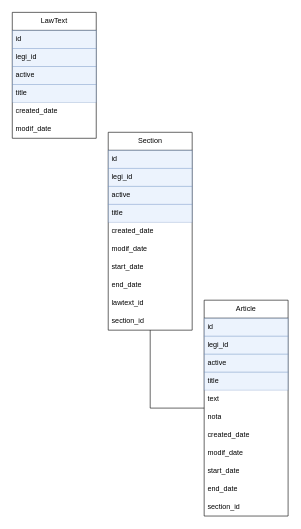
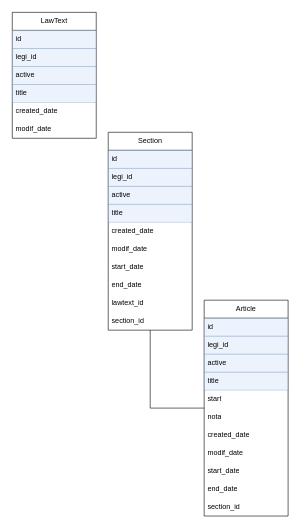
  <mxCell id="0" />
  <mxCell id="1" parent="0" />
  <mxCell id="2" value="LawText" style="swimlane;fontStyle=0;childLayout=stackLayout;horizontal=1;startSize=30;horizontalStack=0;resizeParent=1;resizeParentMax=0;resizeLast=0;collapsible=1;marginBottom=0;whiteSpace=wrap;html=1;" parent="1" vertex="1"><mxGeometry x="20" y="20" width="140" height="210" as="geometry"><mxRectangle x="360" y="80" width="60" height="30" as="alternateBounds" /></mxGeometry></mxCell>
  <mxCell id="3" value="id" style="text;strokeColor=#6c8ebf;fillColor=#dae8fc;align=left;verticalAlign=middle;spacingLeft=4;spacingRight=4;overflow=hidden;points=[[0,0.5],[1,0.5]];portConstraint=eastwest;rotatable=0;whiteSpace=wrap;html=1;opacity=50;" parent="2" vertex="1"><mxGeometry y="30" width="140" height="30" as="geometry" /></mxCell>
  <mxCell id="4" value="legi_id" style="text;strokeColor=#6c8ebf;fillColor=#dae8fc;align=left;verticalAlign=middle;spacingLeft=4;spacingRight=4;overflow=hidden;points=[[0,0.5],[1,0.5]];portConstraint=eastwest;rotatable=0;whiteSpace=wrap;html=1;opacity=50;" vertex="1" parent="2"><mxGeometry y="60" width="140" height="30" as="geometry" /></mxCell>
  <mxCell id="5" value="active" style="text;strokeColor=#6c8ebf;fillColor=#dae8fc;align=left;verticalAlign=middle;spacingLeft=4;spacingRight=4;overflow=hidden;points=[[0,0.5],[1,0.5]];portConstraint=eastwest;rotatable=0;whiteSpace=wrap;html=1;opacity=50;" parent="2" vertex="1"><mxGeometry y="90" width="140" height="30" as="geometry" /></mxCell>
  <mxCell id="6" value="title" style="text;strokeColor=#6c8ebf;fillColor=#dae8fc;align=left;verticalAlign=middle;spacingLeft=4;spacingRight=4;overflow=hidden;points=[[0,0.5],[1,0.5]];portConstraint=eastwest;rotatable=0;whiteSpace=wrap;html=1;opacity=50;" parent="2" vertex="1"><mxGeometry y="120" width="140" height="30" as="geometry" /></mxCell>
  <mxCell id="7" value="created_date" style="text;strokeColor=none;fillColor=none;align=left;verticalAlign=middle;spacingLeft=4;spacingRight=4;overflow=hidden;points=[[0,0.5],[1,0.5]];portConstraint=eastwest;rotatable=0;whiteSpace=wrap;html=1;" parent="2" vertex="1"><mxGeometry y="150" width="140" height="30" as="geometry" /></mxCell>
  <mxCell id="8" value="modif_date" style="text;strokeColor=none;fillColor=none;align=left;verticalAlign=middle;spacingLeft=4;spacingRight=4;overflow=hidden;points=[[0,0.5],[1,0.5]];portConstraint=eastwest;rotatable=0;whiteSpace=wrap;html=1;" parent="2" vertex="1"><mxGeometry y="180" width="140" height="30" as="geometry" /></mxCell>
  <mxCell id="9" value="Section" style="swimlane;fontStyle=0;childLayout=stackLayout;horizontal=1;startSize=30;horizontalStack=0;resizeParent=1;resizeParentMax=0;resizeLast=0;collapsible=1;marginBottom=0;whiteSpace=wrap;html=1;" parent="1" vertex="1"><mxGeometry x="180" y="220" width="140" height="330" as="geometry"><mxRectangle x="520" y="360" width="60" height="30" as="alternateBounds" /></mxGeometry></mxCell>
  <mxCell id="10" value="id" style="text;strokeColor=#6c8ebf;fillColor=#dae8fc;align=left;verticalAlign=middle;spacingLeft=4;spacingRight=4;overflow=hidden;points=[[0,0.5],[1,0.5]];portConstraint=eastwest;rotatable=0;whiteSpace=wrap;html=1;opacity=50;" parent="9" vertex="1"><mxGeometry y="30" width="140" height="30" as="geometry" /></mxCell>
  <mxCell id="11" value="legi_id" style="text;strokeColor=#6c8ebf;fillColor=#dae8fc;align=left;verticalAlign=middle;spacingLeft=4;spacingRight=4;overflow=hidden;points=[[0,0.5],[1,0.5]];portConstraint=eastwest;rotatable=0;whiteSpace=wrap;html=1;opacity=50;" vertex="1" parent="9"><mxGeometry y="60" width="140" height="30" as="geometry" /></mxCell>
  <mxCell id="12" value="active" style="text;strokeColor=#6c8ebf;fillColor=#dae8fc;align=left;verticalAlign=middle;spacingLeft=4;spacingRight=4;overflow=hidden;points=[[0,0.5],[1,0.5]];portConstraint=eastwest;rotatable=0;whiteSpace=wrap;html=1;opacity=50;" parent="9" vertex="1"><mxGeometry y="90" width="140" height="30" as="geometry" /></mxCell>
  <mxCell id="13" value="title" style="text;strokeColor=#6c8ebf;fillColor=#dae8fc;align=left;verticalAlign=middle;spacingLeft=4;spacingRight=4;overflow=hidden;points=[[0,0.5],[1,0.5]];portConstraint=eastwest;rotatable=0;whiteSpace=wrap;html=1;opacity=50;" parent="9" vertex="1"><mxGeometry y="120" width="140" height="30" as="geometry" /></mxCell>
  <mxCell id="14" value="created_date" style="text;strokeColor=none;fillColor=none;align=left;verticalAlign=middle;spacingLeft=4;spacingRight=4;overflow=hidden;points=[[0,0.5],[1,0.5]];portConstraint=eastwest;rotatable=0;whiteSpace=wrap;html=1;" parent="9" vertex="1"><mxGeometry y="150" width="140" height="30" as="geometry" /></mxCell>
  <mxCell id="15" value="modif_date" style="text;strokeColor=none;fillColor=none;align=left;verticalAlign=middle;spacingLeft=4;spacingRight=4;overflow=hidden;points=[[0,0.5],[1,0.5]];portConstraint=eastwest;rotatable=0;whiteSpace=wrap;html=1;" parent="9" vertex="1"><mxGeometry y="180" width="140" height="30" as="geometry" /></mxCell>
  <mxCell id="16" value="start_date" style="text;strokeColor=none;fillColor=none;align=left;verticalAlign=middle;spacingLeft=4;spacingRight=4;overflow=hidden;points=[[0,0.5],[1,0.5]];portConstraint=eastwest;rotatable=0;whiteSpace=wrap;html=1;" parent="9" vertex="1"><mxGeometry y="210" width="140" height="30" as="geometry" /></mxCell>
  <mxCell id="17" value="end_date" style="text;strokeColor=none;fillColor=none;align=left;verticalAlign=middle;spacingLeft=4;spacingRight=4;overflow=hidden;points=[[0,0.5],[1,0.5]];portConstraint=eastwest;rotatable=0;whiteSpace=wrap;html=1;" parent="9" vertex="1"><mxGeometry y="240" width="140" height="30" as="geometry" /></mxCell>
  <mxCell id="18" value="lawtext_id" style="text;strokeColor=none;fillColor=none;align=left;verticalAlign=middle;spacingLeft=4;spacingRight=4;overflow=hidden;points=[[0,0.5],[1,0.5]];portConstraint=eastwest;rotatable=0;whiteSpace=wrap;html=1;" parent="9" vertex="1"><mxGeometry y="270" width="140" height="30" as="geometry" /></mxCell>
  <mxCell id="19" value="section_id" style="text;strokeColor=none;fillColor=none;align=left;verticalAlign=middle;spacingLeft=4;spacingRight=4;overflow=hidden;points=[[0,0.5],[1,0.5]];portConstraint=eastwest;rotatable=0;whiteSpace=wrap;html=1;" vertex="1" parent="9"><mxGeometry y="300" width="140" height="30" as="geometry" /></mxCell>
  <mxCell id="20" style="edgeStyle=orthogonalEdgeStyle;rounded=0;orthogonalLoop=1;jettySize=auto;html=1;entryX=0.5;entryY=1;entryDx=0;entryDy=0;endArrow=none;" parent="1" source="21" target="9" edge="1"><mxGeometry relative="1" as="geometry" /></mxCell>
  <mxCell id="21" value="Article" style="swimlane;fontStyle=0;childLayout=stackLayout;horizontal=1;startSize=30;horizontalStack=0;resizeParent=1;resizeParentMax=0;resizeLast=0;collapsible=1;marginBottom=0;whiteSpace=wrap;html=1;" parent="1" vertex="1"><mxGeometry x="340" y="500" width="140" height="360" as="geometry"><mxRectangle x="740" y="600" width="60" height="30" as="alternateBounds" /></mxGeometry></mxCell>
  <mxCell id="22" value="id" style="text;strokeColor=#6c8ebf;fillColor=#dae8fc;align=left;verticalAlign=middle;spacingLeft=4;spacingRight=4;overflow=hidden;points=[[0,0.5],[1,0.5]];portConstraint=eastwest;rotatable=0;whiteSpace=wrap;html=1;opacity=50;" parent="21" vertex="1"><mxGeometry y="30" width="140" height="30" as="geometry" /></mxCell>
  <mxCell id="23" value="legi_id" style="text;strokeColor=#6c8ebf;fillColor=#dae8fc;align=left;verticalAlign=middle;spacingLeft=4;spacingRight=4;overflow=hidden;points=[[0,0.5],[1,0.5]];portConstraint=eastwest;rotatable=0;whiteSpace=wrap;html=1;opacity=50;" vertex="1" parent="21"><mxGeometry y="60" width="140" height="30" as="geometry" /></mxCell>
  <mxCell id="24" value="active" style="text;strokeColor=#6c8ebf;fillColor=#dae8fc;align=left;verticalAlign=middle;spacingLeft=4;spacingRight=4;overflow=hidden;points=[[0,0.5],[1,0.5]];portConstraint=eastwest;rotatable=0;whiteSpace=wrap;html=1;opacity=50;" parent="21" vertex="1"><mxGeometry y="90" width="140" height="30" as="geometry" /></mxCell>
  <mxCell id="25" value="title" style="text;strokeColor=#6c8ebf;fillColor=#dae8fc;align=left;verticalAlign=middle;spacingLeft=4;spacingRight=4;overflow=hidden;points=[[0,0.5],[1,0.5]];portConstraint=eastwest;rotatable=0;whiteSpace=wrap;html=1;opacity=50;" parent="21" vertex="1"><mxGeometry y="120" width="140" height="30" as="geometry" /></mxCell>
- <mxCell id="26" value="text" style="text;strokeColor=none;fillColor=none;align=left;verticalAlign=middle;spacingLeft=4;spacingRight=4;overflow=hidden;points=[[0,0.5],[1,0.5]];portConstraint=eastwest;rotatable=0;whiteSpace=wrap;html=1;" parent="21" vertex="1"><mxGeometry y="150" width="140" height="30" as="geometry" /></mxCell>
+ <mxCell id="26" value="start" style="text;strokeColor=none;fillColor=none;align=left;verticalAlign=middle;spacingLeft=4;spacingRight=4;overflow=hidden;points=[[0,0.5],[1,0.5]];portConstraint=eastwest;rotatable=0;whiteSpace=wrap;html=1;" parent="21" vertex="1"><mxGeometry y="150" width="140" height="30" as="geometry" /></mxCell>
  <mxCell id="27" value="nota" style="text;strokeColor=none;fillColor=none;align=left;verticalAlign=middle;spacingLeft=4;spacingRight=4;overflow=hidden;points=[[0,0.5],[1,0.5]];portConstraint=eastwest;rotatable=0;whiteSpace=wrap;html=1;" parent="21" vertex="1"><mxGeometry y="180" width="140" height="30" as="geometry" /></mxCell>
  <mxCell id="28" value="created_date" style="text;strokeColor=none;fillColor=none;align=left;verticalAlign=middle;spacingLeft=4;spacingRight=4;overflow=hidden;points=[[0,0.5],[1,0.5]];portConstraint=eastwest;rotatable=0;whiteSpace=wrap;html=1;" parent="21" vertex="1"><mxGeometry y="210" width="140" height="30" as="geometry" /></mxCell>
  <mxCell id="29" value="modif_date" style="text;strokeColor=none;fillColor=none;align=left;verticalAlign=middle;spacingLeft=4;spacingRight=4;overflow=hidden;points=[[0,0.5],[1,0.5]];portConstraint=eastwest;rotatable=0;whiteSpace=wrap;html=1;" parent="21" vertex="1"><mxGeometry y="240" width="140" height="30" as="geometry" /></mxCell>
  <mxCell id="30" value="start_date" style="text;strokeColor=none;fillColor=none;align=left;verticalAlign=middle;spacingLeft=4;spacingRight=4;overflow=hidden;points=[[0,0.5],[1,0.5]];portConstraint=eastwest;rotatable=0;whiteSpace=wrap;html=1;" parent="21" vertex="1"><mxGeometry y="270" width="140" height="30" as="geometry" /></mxCell>
  <mxCell id="31" value="end_date" style="text;strokeColor=none;fillColor=none;align=left;verticalAlign=middle;spacingLeft=4;spacingRight=4;overflow=hidden;points=[[0,0.5],[1,0.5]];portConstraint=eastwest;rotatable=0;whiteSpace=wrap;html=1;" parent="21" vertex="1"><mxGeometry y="300" width="140" height="30" as="geometry" /></mxCell>
  <mxCell id="32" value="section_id" style="text;strokeColor=none;fillColor=none;align=left;verticalAlign=middle;spacingLeft=4;spacingRight=4;overflow=hidden;points=[[0,0.5],[1,0.5]];portConstraint=eastwest;rotatable=0;whiteSpace=wrap;html=1;" parent="21" vertex="1"><mxGeometry y="330" width="140" height="30" as="geometry" /></mxCell>
